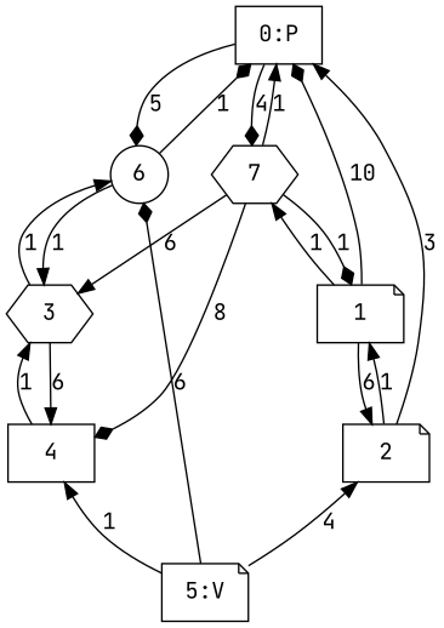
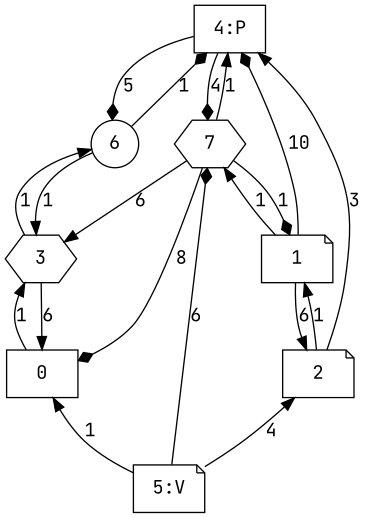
  digraph {
    fontname="JetBrains Mono"
    node [fontname="JetBrains Mono" shape=note]
    edge [arrowhead=normal fontname="JetBrains Mono"]
-   "0:P" [shape=box]
+   "0:P" [shape=box label="4:P"]
    "5:V"
    6 [shape=circle]
    7 [shape=hexagon]
    2
-   4 [shape=box]
+   4 [shape=box label=0]
    3 [shape=hexagon]
    1
    subgraph sub_1 {
      rank=source
      "0:P"
    }
    subgraph sub_2 {
      rank=sink
      "5:V"
    }
    "0:P" -> 6 [arrowhead=diamond label=5]
    "0:P" -> 7 [arrowhead=diamond label=4]
-   "5:V" -> 6 [arrowhead=diamond label=6]
+   "5:V" -> 7 [arrowhead=diamond label=6]
    "5:V" -> 2 [label=4]
    "5:V" -> 4 [label=1]
    6 -> "0:P" [arrowhead=diamond label=1]
    6 -> 3 [label=1]
    7 -> "0:P" [label=1]
    7 -> 4 [arrowhead=diamond label=8]
    7 -> 3 [label=6]
    7 -> 1 [arrowhead=diamond label=1]
    2 -> "0:P" [label=3]
    2 -> 1 [label=1]
    4 -> 3 [label=1]
    3 -> 6 [label=1]
    3 -> 4 [label=6]
    1 -> "0:P" [arrowhead=diamond label=10]
    1 -> 7 [label=1]
    1 -> 2 [label=6]
  }
